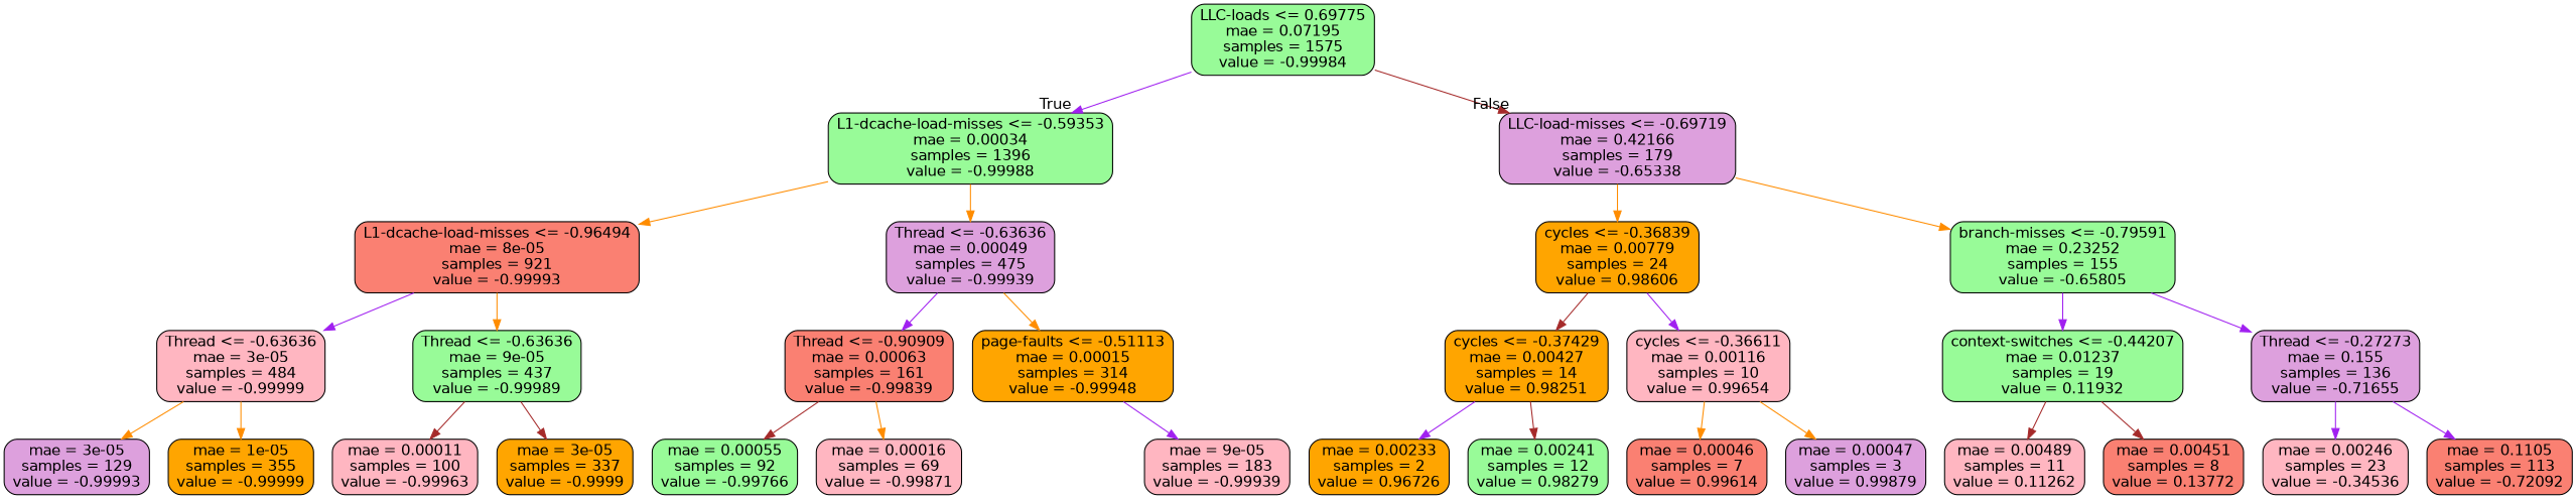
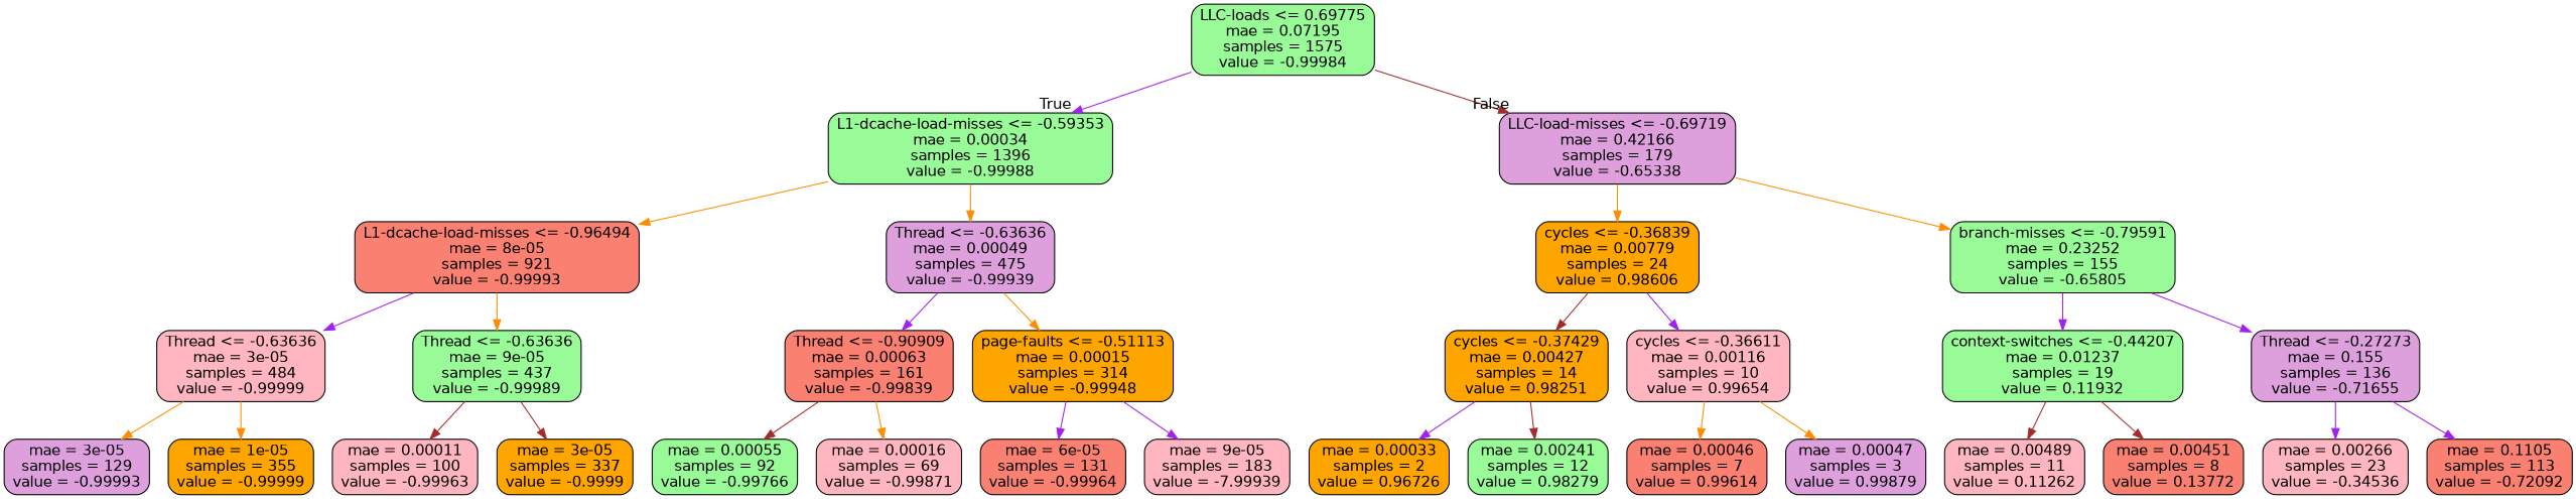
  digraph {
    node [color=black fillcolor=palegreen fontname=helvetica shape=box style="filled, rounded"]
    edge [color=purple fontname=helvetica]
    n1 [label="LLC-loads <= 0.69775\nmae = 0.07195\nsamples = 1575\nvalue = -0.99984"]
    n2 [label="L1-dcache-load-misses <= -0.59353\nmae = 0.00034\nsamples = 1396\nvalue = -0.99988"]
    n3 [fillcolor=plum label="LLC-load-misses <= -0.69719\nmae = 0.42166\nsamples = 179\nvalue = -0.65338"]
    n4 [fillcolor=salmon label="L1-dcache-load-misses <= -0.96494\nmae = 8e-05\nsamples = 921\nvalue = -0.99993"]
    n5 [fillcolor=plum label="Thread <= -0.63636\nmae = 0.00049\nsamples = 475\nvalue = -0.99939"]
    n6 [fillcolor=orange label="cycles <= -0.36839\nmae = 0.00779\nsamples = 24\nvalue = 0.98606"]
    n7 [label="branch-misses <= -0.79591\nmae = 0.23252\nsamples = 155\nvalue = -0.65805"]
    n8 [fillcolor=lightpink label="Thread <= -0.63636\nmae = 3e-05\nsamples = 484\nvalue = -0.99999"]
    n9 [label="Thread <= -0.63636\nmae = 9e-05\nsamples = 437\nvalue = -0.99989"]
    n10 [fillcolor=salmon label="Thread <= -0.90909\nmae = 0.00063\nsamples = 161\nvalue = -0.99839"]
    n11 [fillcolor=orange label="page-faults <= -0.51113\nmae = 0.00015\nsamples = 314\nvalue = -0.99948"]
    n12 [fillcolor=plum label="mae = 3e-05\nsamples = 129\nvalue = -0.99993"]
    n13 [fillcolor=orange label="mae = 1e-05\nsamples = 355\nvalue = -0.99999"]
    n14 [fillcolor=lightpink label="mae = 0.00011\nsamples = 100\nvalue = -0.99963"]
    n15 [fillcolor=orange label="mae = 3e-05\nsamples = 337\nvalue = -0.9999"]
    n16 [label="mae = 0.00055\nsamples = 92\nvalue = -0.99766"]
    n17 [fillcolor=lightpink label="mae = 0.00016\nsamples = 69\nvalue = -0.99871"]
-   n19 [fillcolor=lightpink label="mae = 9e-05\nsamples = 183\nvalue = -0.99939"]
+   n18 [fillcolor=salmon label="mae = 6e-05\nsamples = 131\nvalue = -0.99964"]
+   n19 [fillcolor=lightpink label="mae = 9e-05\nsamples = 183\nvalue = -7.99939"]
    n20 [fillcolor=orange label="cycles <= -0.37429\nmae = 0.00427\nsamples = 14\nvalue = 0.98251"]
    n21 [fillcolor=lightpink label="cycles <= -0.36611\nmae = 0.00116\nsamples = 10\nvalue = 0.99654"]
    n22 [label="context-switches <= -0.44207\nmae = 0.01237\nsamples = 19\nvalue = 0.11932"]
    n23 [fillcolor=plum label="Thread <= -0.27273\nmae = 0.155\nsamples = 136\nvalue = -0.71655"]
-   n24 [fillcolor=orange label="mae = 0.00233\nsamples = 2\nvalue = 0.96726"]
+   n24 [fillcolor=orange label="mae = 0.00033\nsamples = 2\nvalue = 0.96726"]
    n25 [label="mae = 0.00241\nsamples = 12\nvalue = 0.98279"]
    n26 [fillcolor=salmon label="mae = 0.00046\nsamples = 7\nvalue = 0.99614"]
    n27 [fillcolor=plum label="mae = 0.00047\nsamples = 3\nvalue = 0.99879"]
    n28 [fillcolor=lightpink label="mae = 0.00489\nsamples = 11\nvalue = 0.11262"]
    n29 [fillcolor=salmon label="mae = 0.00451\nsamples = 8\nvalue = 0.13772"]
-   n30 [fillcolor=lightpink label="mae = 0.00246\nsamples = 23\nvalue = -0.34536"]
+   n30 [fillcolor=lightpink label="mae = 0.00266\nsamples = 23\nvalue = -0.34536"]
    n31 [fillcolor=salmon label="mae = 0.1105\nsamples = 113\nvalue = -0.72092"]
    n1 -> n2 [headlabel=True labelangle=45 labeldistance=2.5]
    n1 -> n3 [color=brown headlabel=False labelangle=-45 labeldistance=2.5]
    n2 -> n4 [color=darkorange]
    n2 -> n5 [color=darkorange]
    n3 -> n6 [color=darkorange]
    n3 -> n7 [color=darkorange]
    n4 -> n8
    n4 -> n9 [color=darkorange]
    n5 -> n10
    n5 -> n11 [color=darkorange]
    n6 -> n20 [color=brown]
    n6 -> n21
    n7 -> n22
    n7 -> n23
    n8 -> n12 [color=darkorange]
    n8 -> n13 [color=darkorange]
    n9 -> n14 [color=brown]
    n9 -> n15 [color=brown]
    n10 -> n16 [color=brown]
    n10 -> n17 [color=darkorange]
+   n11 -> n18
    n11 -> n19
    n20 -> n24
    n20 -> n25 [color=brown]
    n21 -> n26 [color=darkorange]
    n21 -> n27 [color=darkorange]
    n22 -> n28 [color=brown]
    n22 -> n29 [color=brown]
    n23 -> n30
    n23 -> n31
  }
